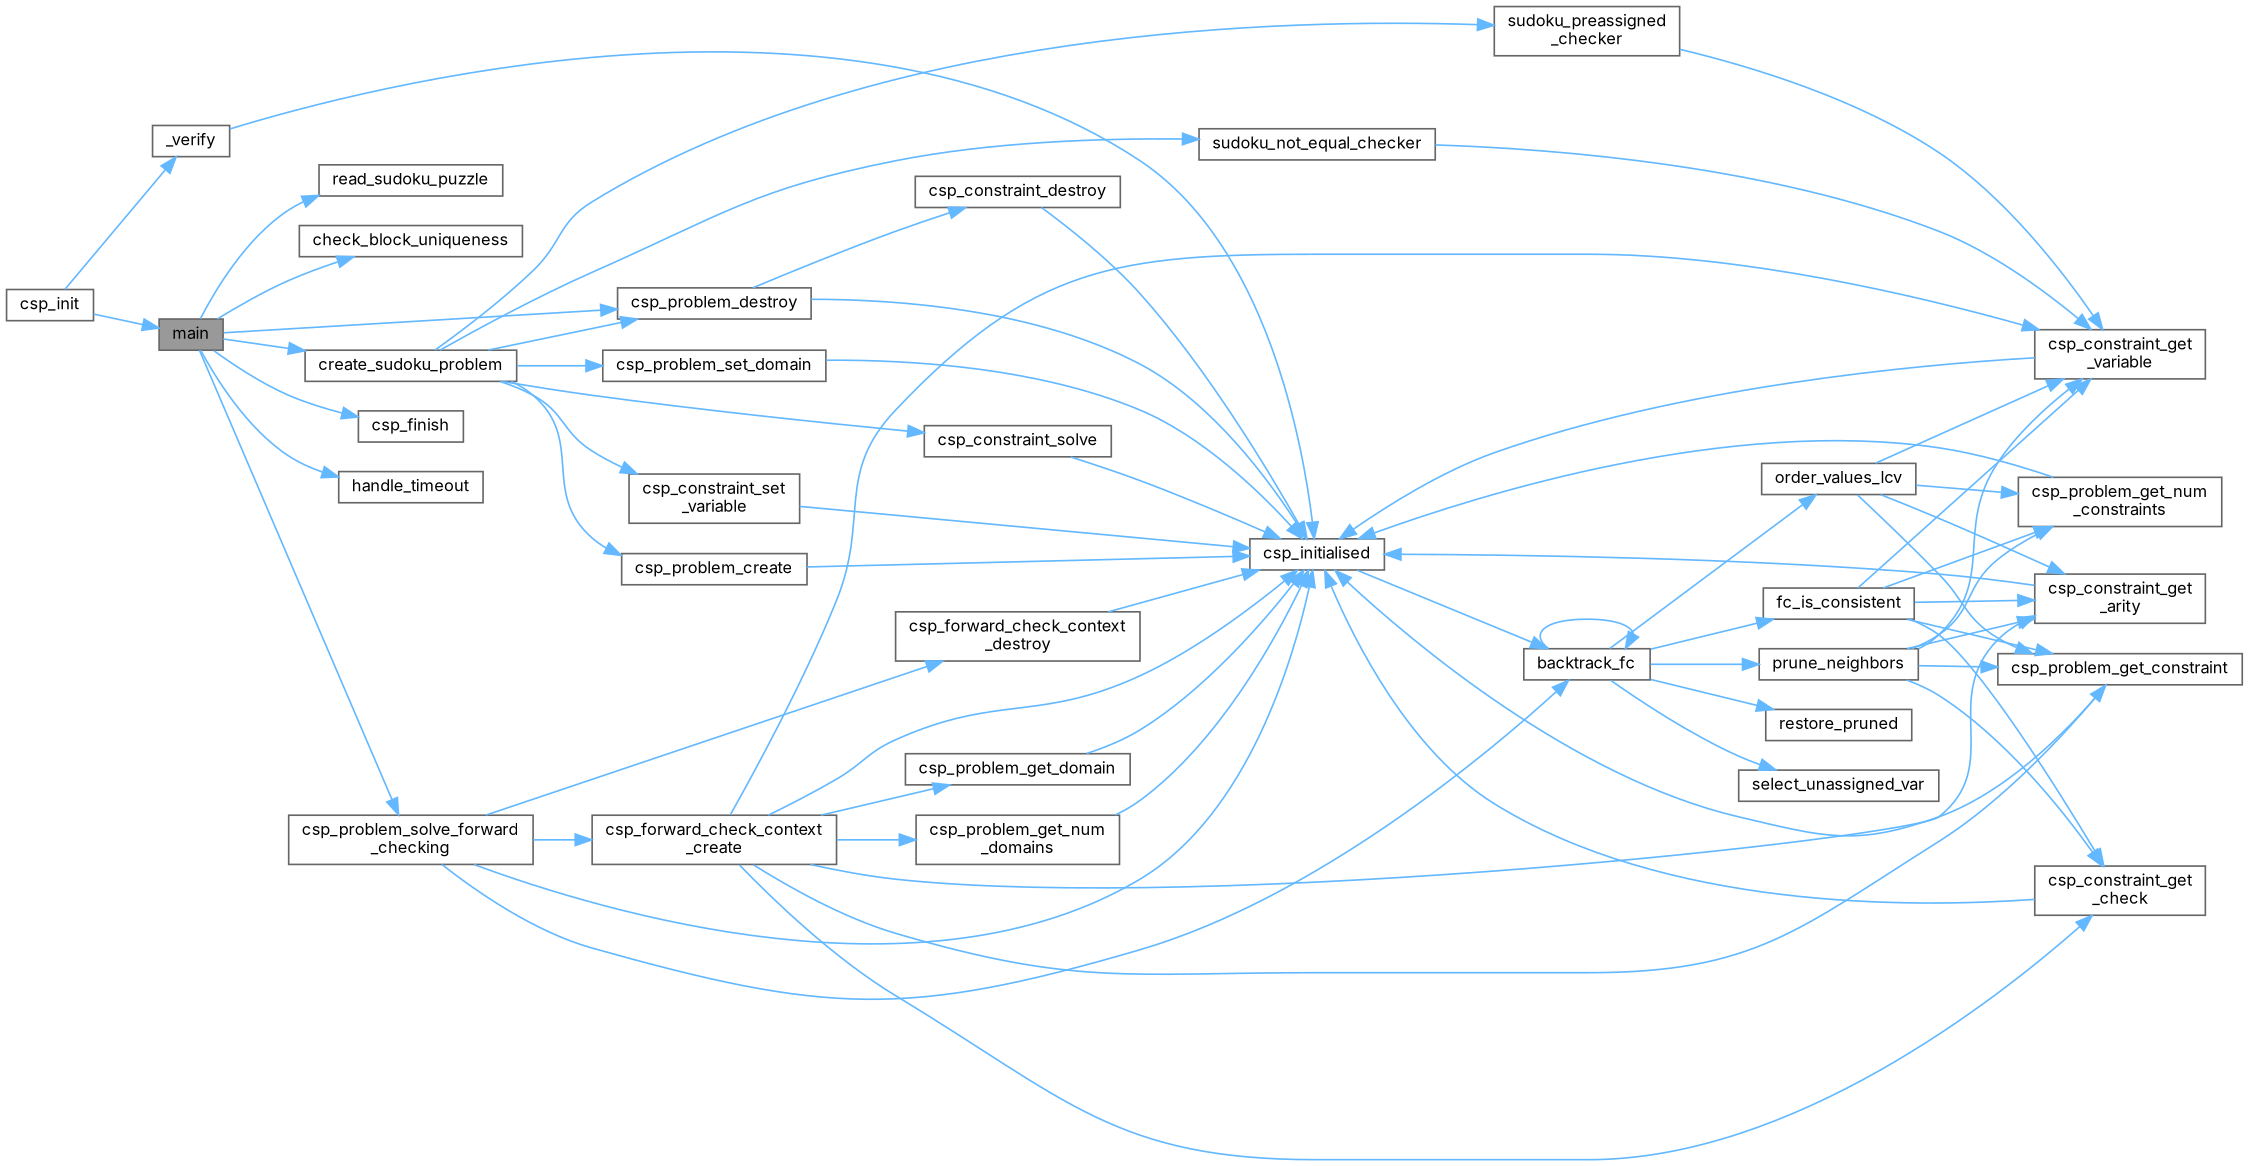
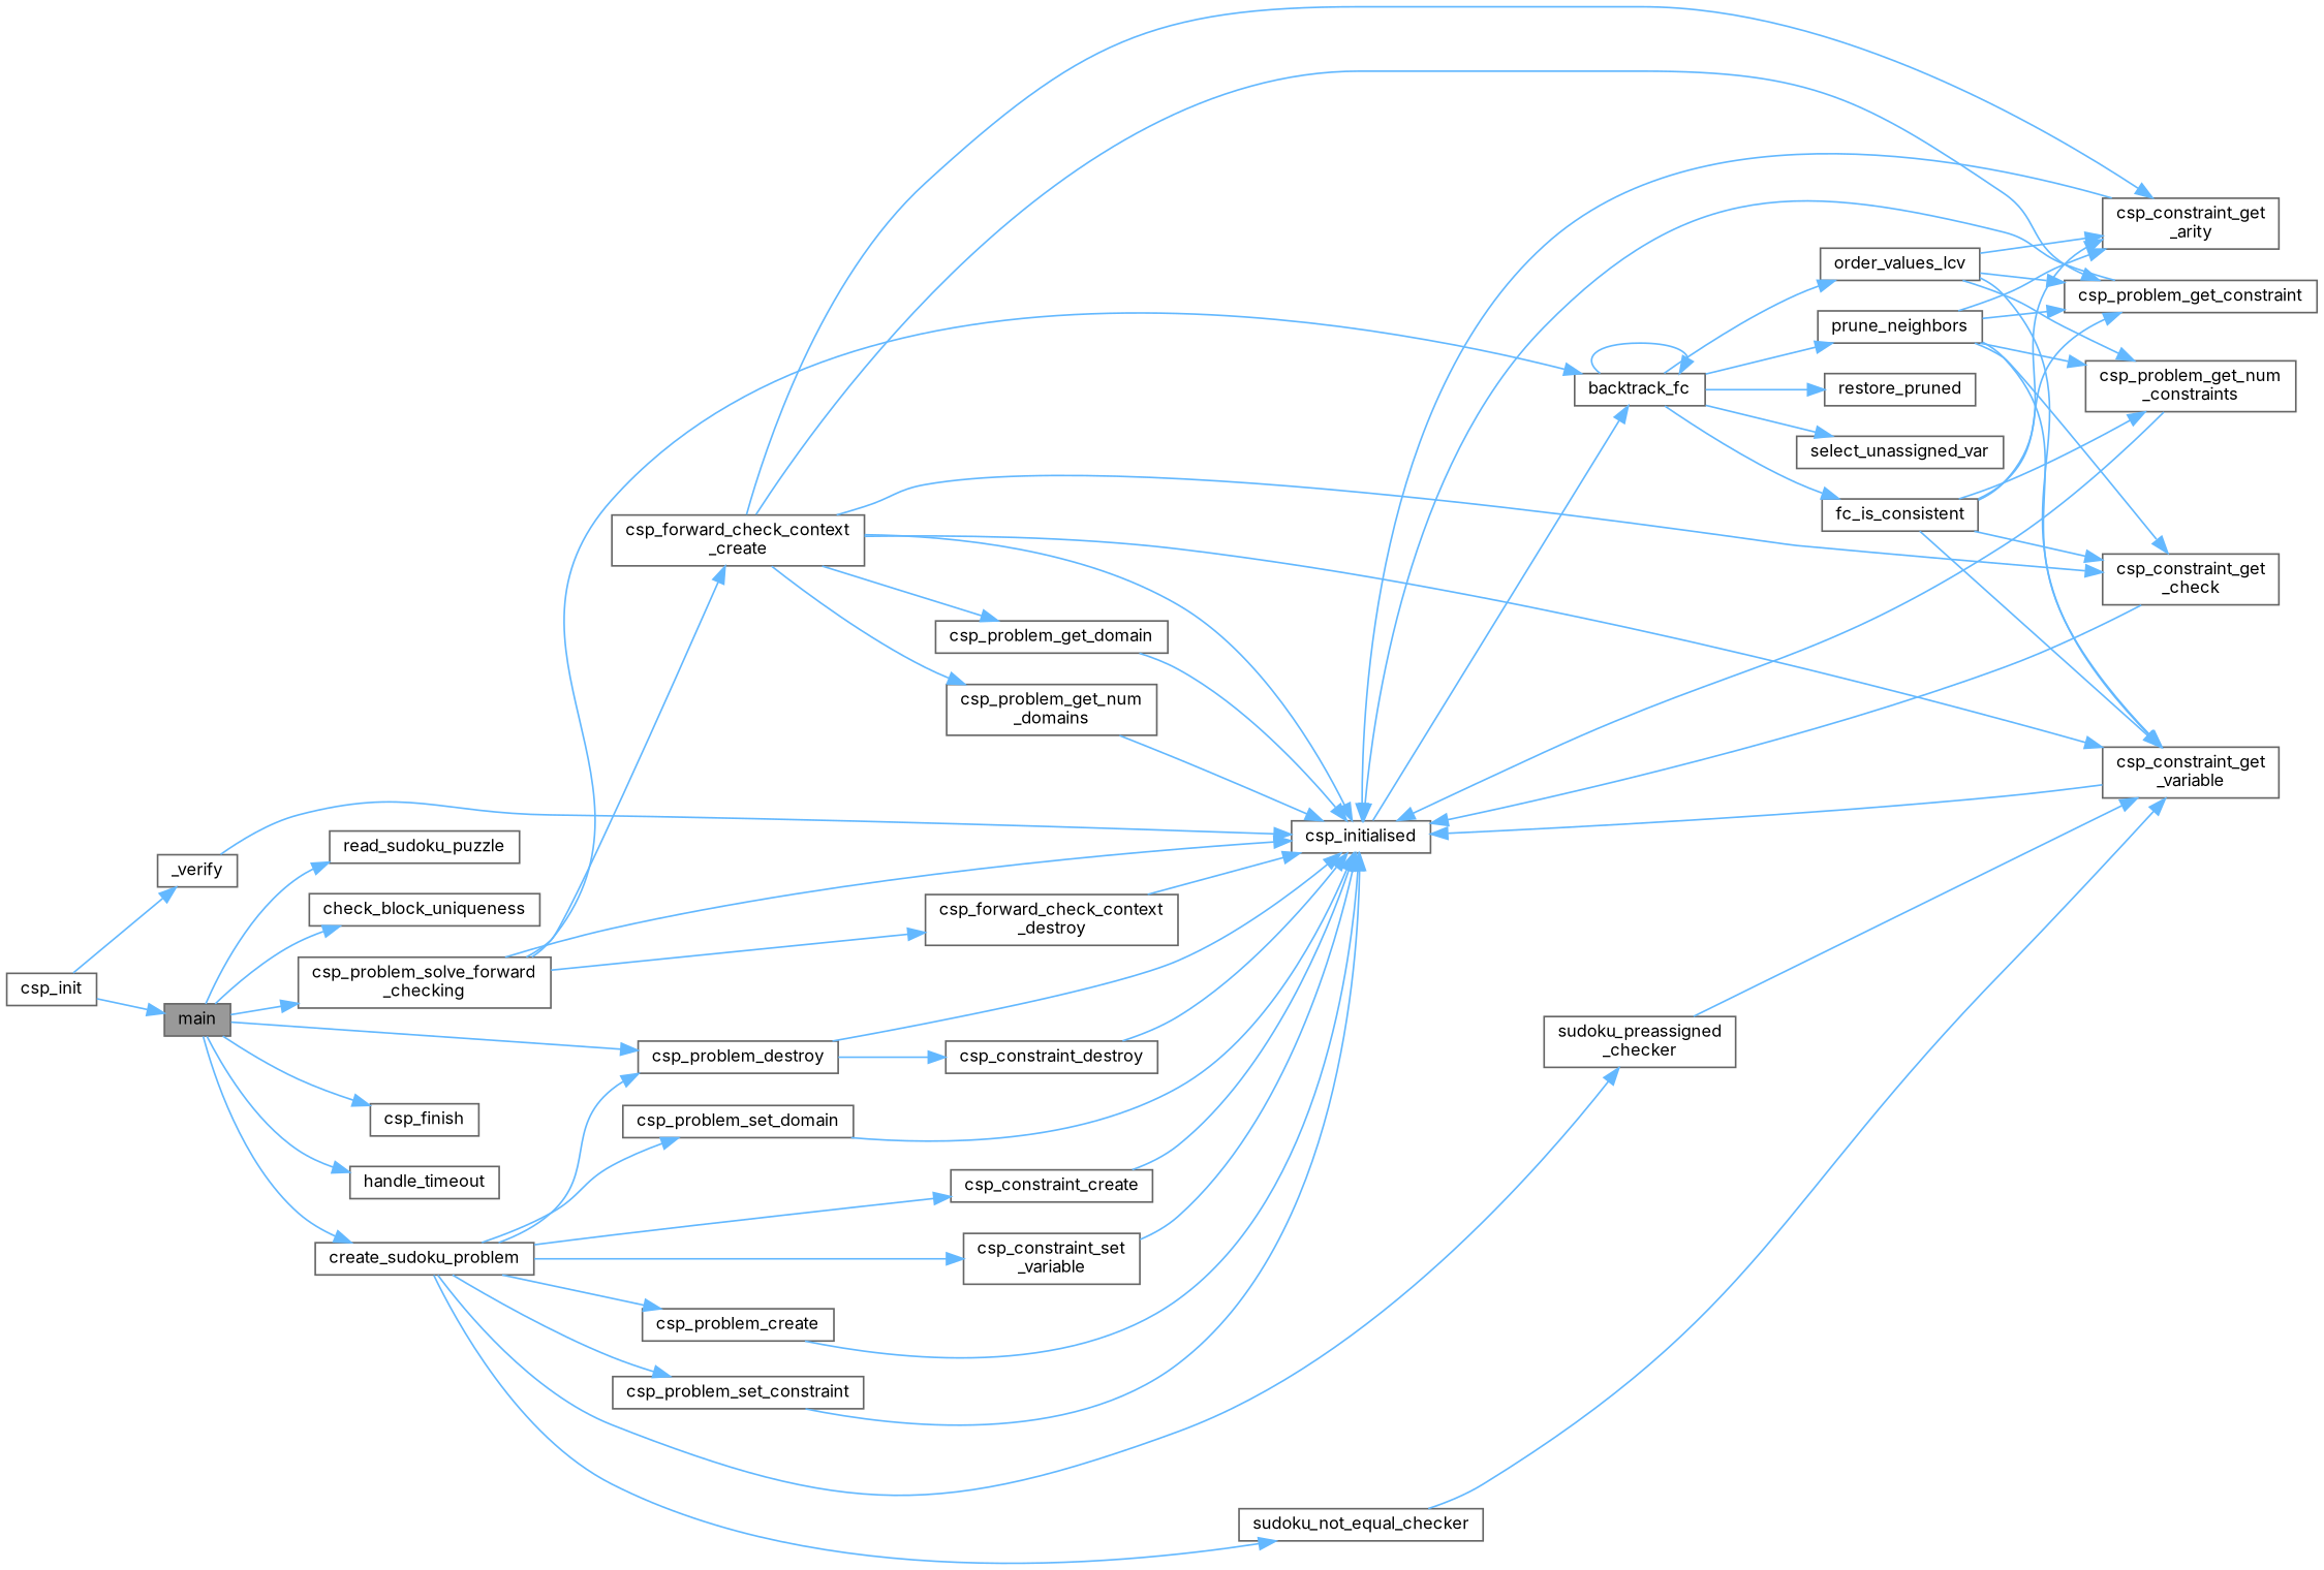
  digraph {
    fontname=Inter
    rankdir=LR
    node [color=grey40 fillcolor=white fontname=Inter fontsize=10 shape=box style=filled]
    edge [color=steelblue1 fontname=Inter fontsize=10 labelfontname=Roboto labelfontsize=10 style=solid]
    n1 [color=gray40 fillcolor=grey60 fontcolor=black height=0.2 label=main width=0.4]
    n2 [height=0.2 label=check_block_uniqueness width=0.4]
    n3 [height=0.2 label=create_sudoku_problem width=0.4]
    n4 [height=0.2 label=csp_problem_destroy width=0.4]
    n5 [height=0.2 label=csp_finish width=0.4]
    n6 [height=0.2 label="csp_problem_solve_forward\l_checking" width=0.4]
    n7 [height=0.2 label=handle_timeout width=0.4]
    n8 [height=0.2 label=read_sudoku_puzzle width=0.4]
-   n9 [height=0.2 label=csp_constraint_solve width=0.4]
+   n9 [height=0.2 label=csp_constraint_create width=0.4]
    n10 [height=0.2 label="csp_constraint_set\l_variable" width=0.4]
    n11 [height=0.2 label=csp_problem_create width=0.4]
+   n12 [height=0.2 label=csp_problem_set_constraint width=0.4]
    n13 [height=0.2 label=csp_problem_set_domain width=0.4]
    n14 [height=0.2 label=sudoku_not_equal_checker width=0.4]
    n15 [height=0.2 label="sudoku_preassigned\l_checker" width=0.4]
    n16 [height=0.2 label=csp_initialised width=0.4]
    n17 [height=0.2 label=csp_constraint_destroy width=0.4]
    n18 [height=0.2 label=csp_init width=0.4]
    n19 [height=0.2 label=_verify width=0.4]
    n20 [height=0.2 label=backtrack_fc width=0.4]
    n21 [height=0.2 label="csp_forward_check_context\l_create" width=0.4]
    n22 [height=0.2 label="csp_forward_check_context\l_destroy" width=0.4]
    n23 [height=0.2 label="csp_constraint_get\l_variable" width=0.4]
    n24 [height=0.2 label=fc_is_consistent width=0.4]
    n25 [height=0.2 label=order_values_lcv width=0.4]
    n26 [height=0.2 label=prune_neighbors width=0.4]
    n27 [height=0.2 label=restore_pruned width=0.4]
    n28 [height=0.2 label=select_unassigned_var width=0.4]
    n29 [height=0.2 label="csp_constraint_get\l_arity" width=0.4]
    n30 [height=0.2 label="csp_constraint_get\l_check" width=0.4]
    n31 [height=0.2 label=csp_problem_get_constraint width=0.4]
    n32 [height=0.2 label=csp_problem_get_domain width=0.4]
    n33 [height=0.2 label="csp_problem_get_num\l_domains" width=0.4]
    n34 [height=0.2 label="csp_problem_get_num\l_constraints" width=0.4]
    n1 -> n2
    n1 -> n3
    n1 -> n4
    n1 -> n5
    n1 -> n6
    n1 -> n7
    n1 -> n8
    n3 -> n4
    n3 -> n9
    n3 -> n10
    n3 -> n11
+   n3 -> n12
    n3 -> n13
    n3 -> n14
    n3 -> n15
    n4 -> n16
    n4 -> n17
    n6 -> n16
    n6 -> n20
    n6 -> n21
    n6 -> n22
    n9 -> n16
    n10 -> n16
    n11 -> n16
+   n12 -> n16
    n13 -> n16
    n14 -> n23
    n15 -> n23
    n16 -> n20
    n17 -> n16
    n18 -> n1
    n18 -> n19
    n19 -> n16
    n20 -> n20
    n20 -> n24
    n20 -> n25
    n20 -> n26
    n20 -> n27
    n20 -> n28
    n21 -> n16
    n21 -> n23
    n21 -> n29
    n21 -> n30
    n21 -> n31
    n21 -> n32
    n21 -> n33
    n22 -> n16
    n23 -> n16
    n24 -> n23
    n24 -> n29
    n24 -> n30
    n24 -> n31
    n24 -> n34
    n25 -> n23
    n25 -> n29
    n25 -> n31
    n25 -> n34
    n26 -> n23
    n26 -> n29
    n26 -> n30
    n26 -> n31
    n26 -> n34
    n29 -> n16
    n30 -> n16
    n31 -> n16
    n32 -> n16
    n33 -> n16
    n34 -> n16
  }
